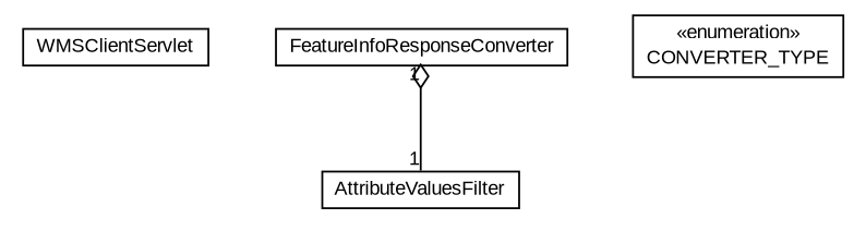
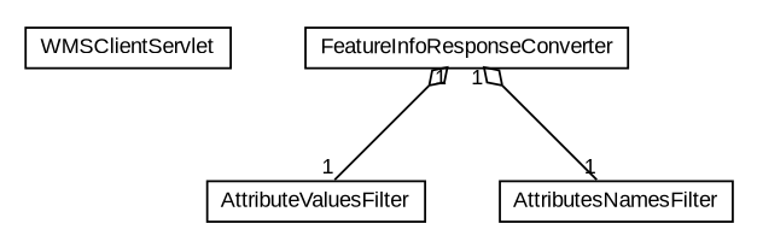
  digraph {
    nodesep=0.25
    ranksep=0.5
    node [fontcolor=black fontname=arial fontsize=10.0 shape=plaintext]
    edge [arrowhead=none arrowtail=ediamond color=black dir=both fontcolor=black fontname=arial fontsize=10.0 headlabel=1 headport=p labelfontname=arial labelfontsize=10 taillabel=1 tailport=p]
    n1 [label=<<table title="nl.mineleni.cbsviewer.servlet.wms.WMSClientServlet" border="0" cellborder="1" cellspacing="0" cellpadding="2" port="p" href="./WMSClientServlet.html"> 		<tr><td><table border="0" cellspacing="0" cellpadding="1"> <tr><td align="center" balign="center"> WMSClientServlet </td></tr> 		</table></td></tr> 		</table>>]
    n2 [label=<<table title="nl.mineleni.cbsviewer.servlet.wms.FeatureInfoResponseConverter" border="0" cellborder="1" cellspacing="0" cellpadding="2" port="p" href="./FeatureInfoResponseConverter.html"> 		<tr><td><table border="0" cellspacing="0" cellpadding="1"> <tr><td align="center" balign="center"> FeatureInfoResponseConverter </td></tr> 		</table></td></tr> 		</table>>]
    n3 [label=<<table title="nl.mineleni.cbsviewer.servlet.wms.AttributeValuesFilter" border="0" cellborder="1" cellspacing="0" cellpadding="2" port="p" href="./AttributeValuesFilter.html"> 		<tr><td><table border="0" cellspacing="0" cellpadding="1"> <tr><td align="center" balign="center"> AttributeValuesFilter </td></tr> 		</table></td></tr> 		</table>>]
-   n5 [label=<<table title="nl.mineleni.cbsviewer.servlet.wms.FeatureInfoResponseConverter.CONVERTER_TYPE" border="0" cellborder="1" cellspacing="0" cellpadding="2" port="p" href="./FeatureInfoResponseConverter.CONVERTER_TYPE.html"> 		<tr><td><table border="0" cellspacing="0" cellpadding="1"> <tr><td align="center" balign="center"> &#171;enumeration&#187; </td></tr> <tr><td align="center" balign="center"> CONVERTER_TYPE </td></tr> 		</table></td></tr> 		</table>>]
+   n4 [label=<<table title="nl.mineleni.cbsviewer.servlet.wms.AttributesNamesFilter" border="0" cellborder="1" cellspacing="0" cellpadding="2" port="p" href="./AttributesNamesFilter.html"> 		<tr><td><table border="0" cellspacing="0" cellpadding="1"> <tr><td align="center" balign="center"> AttributesNamesFilter </td></tr> 		</table></td></tr> 		</table>>]
    n2 -> n3
+   n2 -> n4
  }
